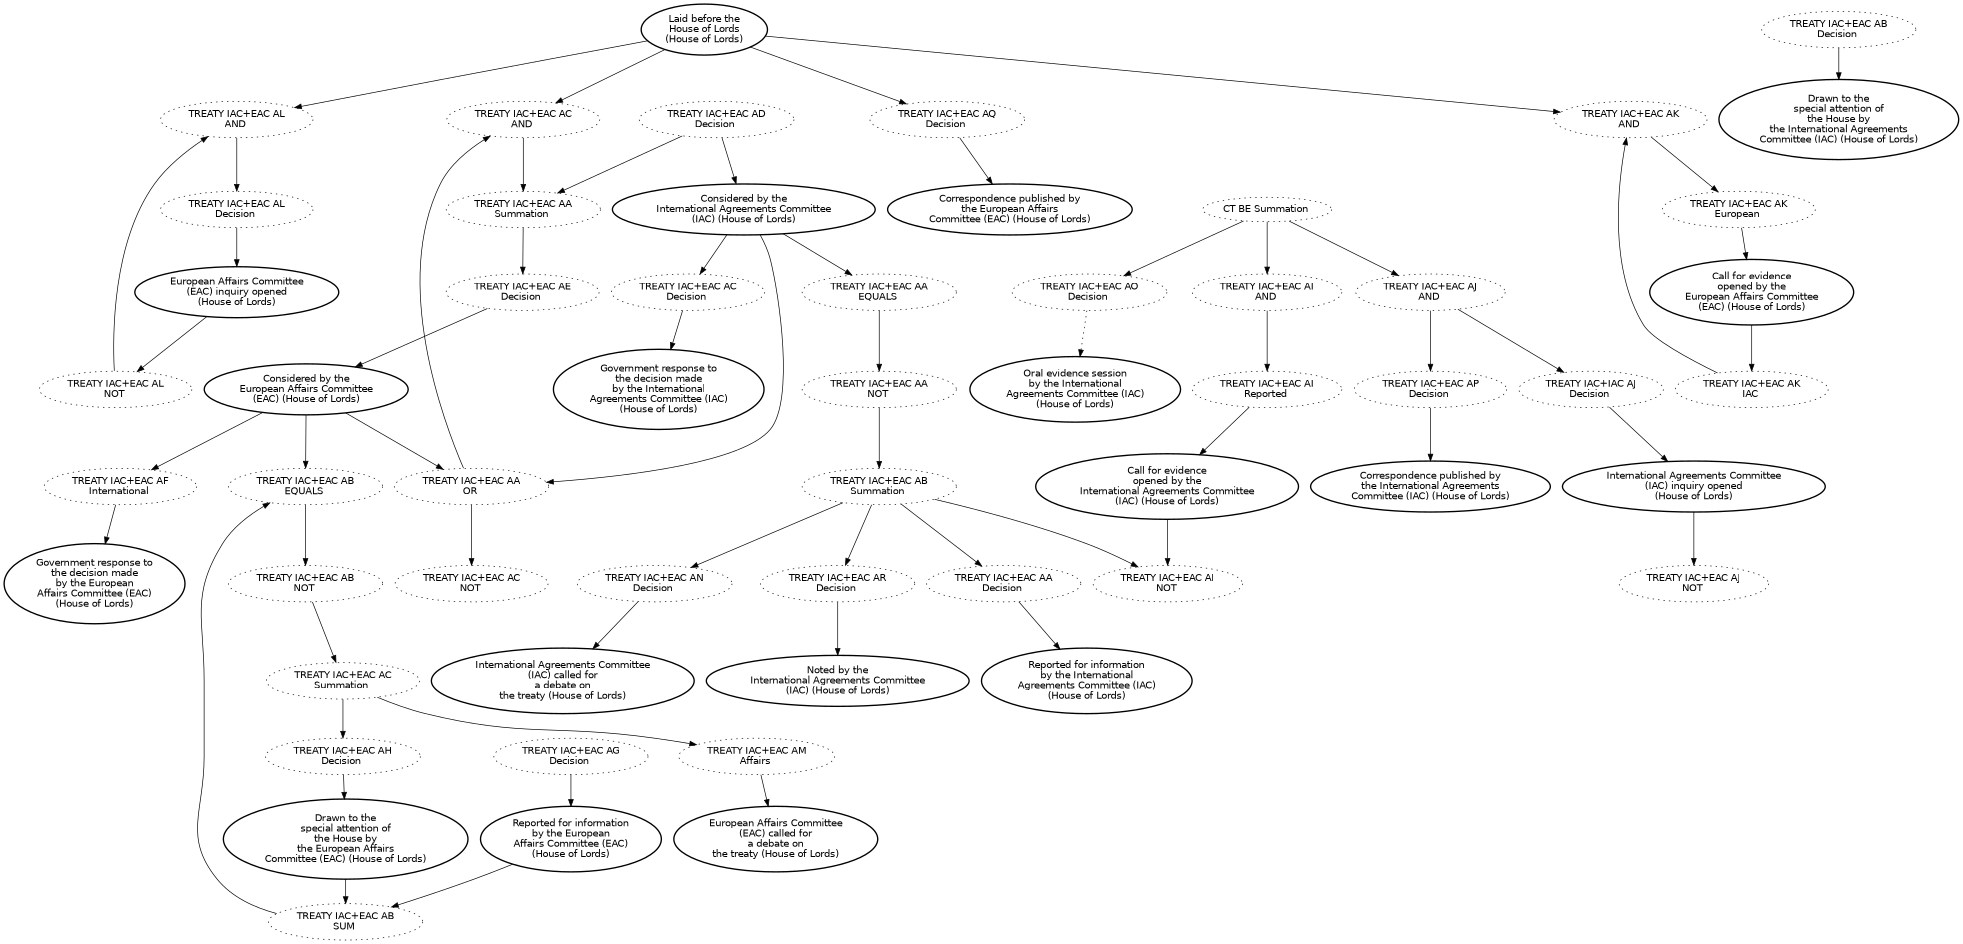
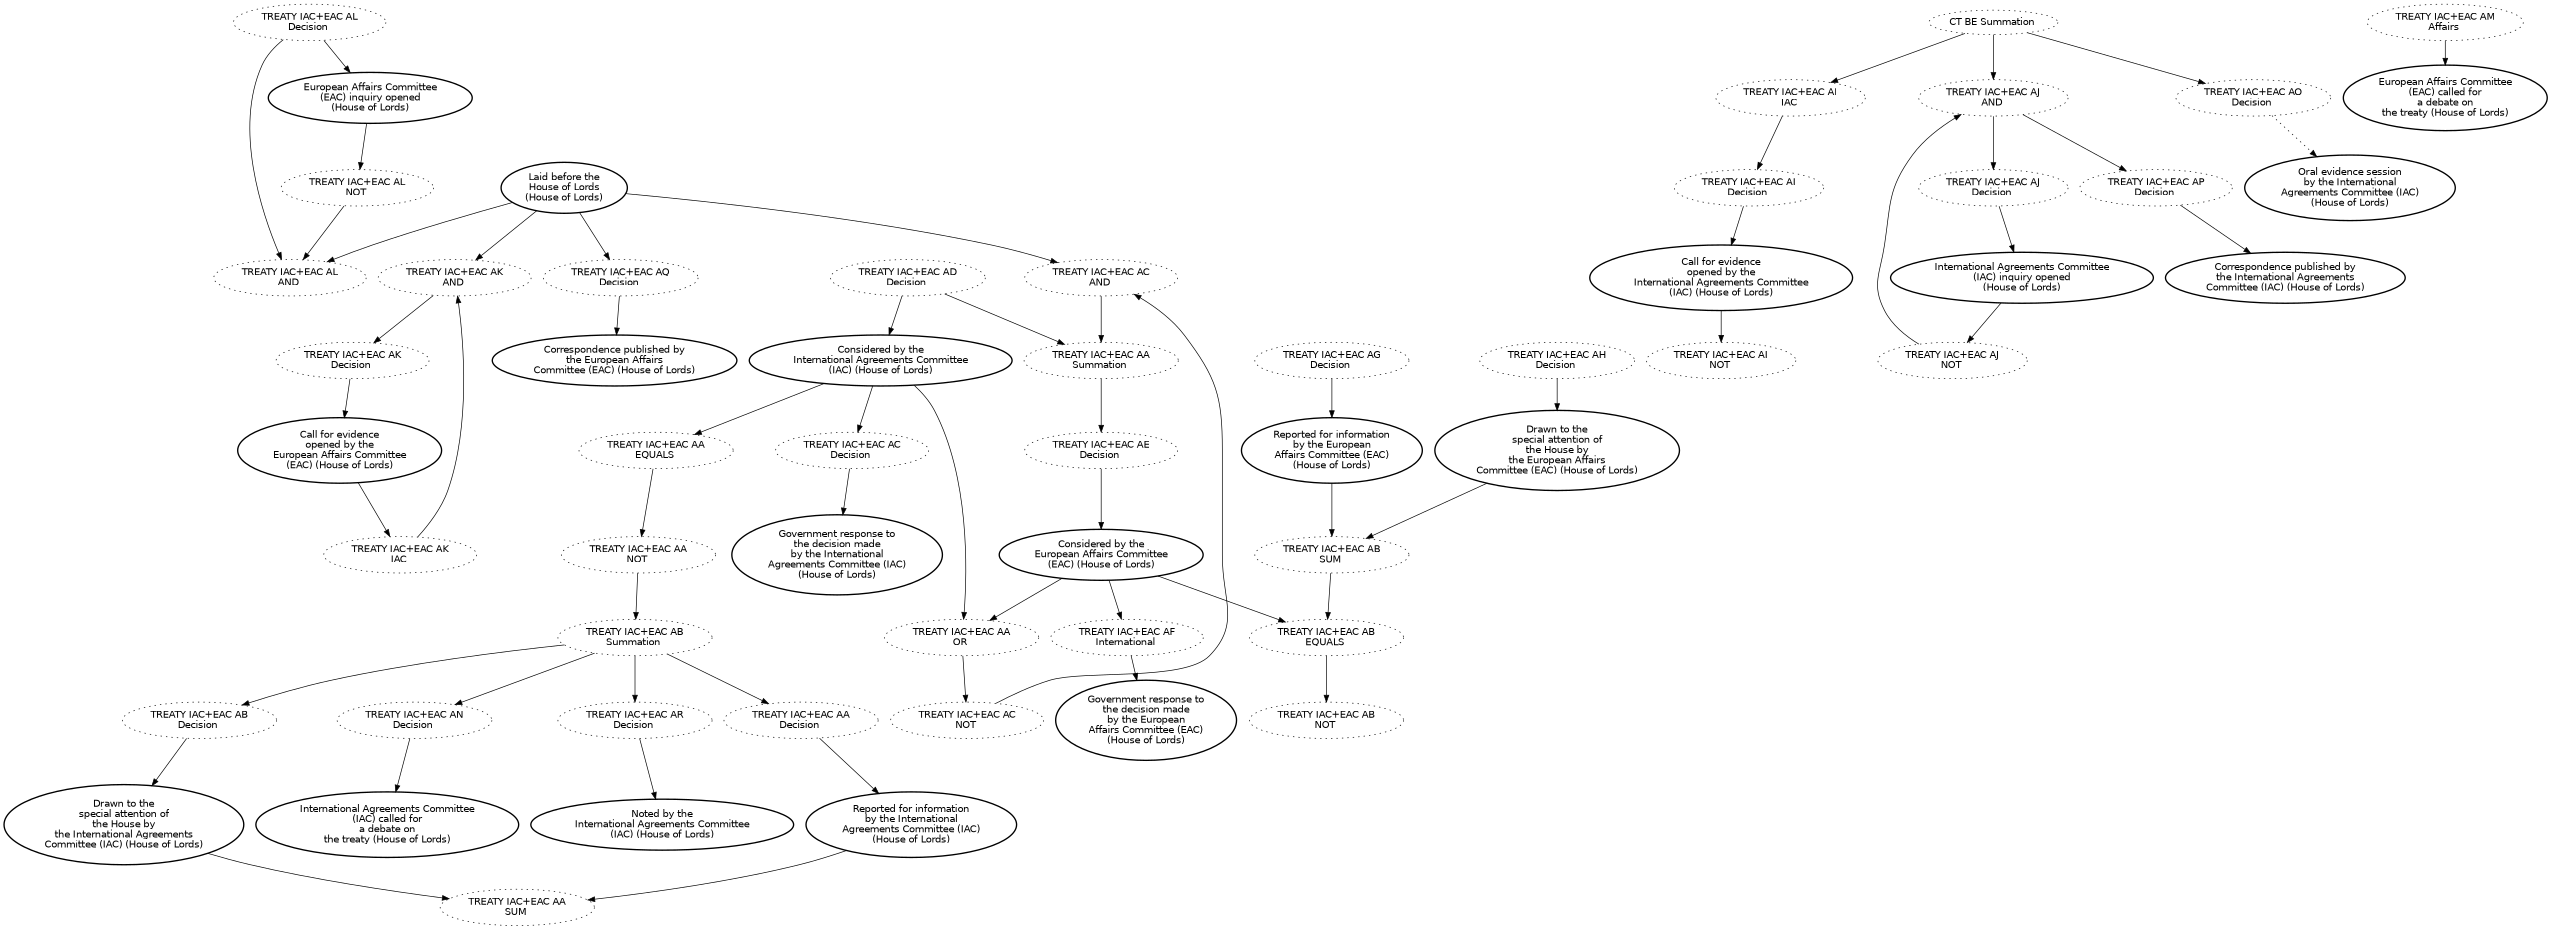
  digraph {
    fontname="DejaVu Sans"
    node [fontname="DejaVu Sans" style=dotted]
    edge [color=black fontname="DejaVu Sans" style=solid]
    n1 [label="Laid before the\nHouse of Lords\n(House of Lords)" style=bold]
    n2 [label="TREATY IAC+EAC AK\nAND "]
    n3 [label="TREATY IAC+EAC AL\nAND "]
    n4 [label="TREATY IAC+EAC AC\nAND "]
    n5 [label="TREATY IAC+EAC AQ\nDecision "]
-   n6 [label="TREATY IAC+EAC AK\nEuropean "]
+   n6 [label="TREATY IAC+EAC AK\nDecision "]
    n7 [label="TREATY IAC+EAC AL\nDecision "]
    n8 [label="TREATY IAC+EAC AA\nSummation "]
    n9 [label="Correspondence published by\nthe European Affairs\nCommittee (EAC) (House of Lords)" style=bold]
    n10 [label="Call for evidence\nopened by the\nEuropean Affairs Committee\n(EAC) (House of Lords)" style=bold]
    n11 [label="European Affairs Committee\n(EAC) inquiry opened\n(House of Lords)" style=bold]
    n12 [label="TREATY IAC+EAC AE\nDecision "]
    n13 [label="Considered by the\nInternational Agreements Committee\n(IAC) (House of Lords)" style=bold]
    n14 [label="TREATY IAC+EAC AC\nDecision "]
    n15 [label="TREATY IAC+EAC AA\nOR "]
    n16 [label="TREATY IAC+EAC AA\nEQUALS "]
    n17 [label="Government response to\nthe decision made\nby the International\nAgreements Committee (IAC)\n(House of Lords)" style=bold]
    n18 [label="TREATY IAC+EAC AC\nNOT "]
    n19 [label="TREATY IAC+EAC AA\nNOT "]
    n20 [label="TREATY IAC+EAC AB\nSummation "]
    n21 [label="Call for evidence\nopened by the\nInternational Agreements Committee\n(IAC) (House of Lords)" style=bold]
    n22 [label="TREATY IAC+EAC AI\nNOT "]
-   n23 [label="TREATY IAC+EAC AI\nAND "]
-   n24 [label="TREATY IAC+EAC AI\nReported "]
+   n23 [label="TREATY IAC+EAC AI\nIAC "]
+   n24 [label="TREATY IAC+EAC AI\nDecision "]
    n25 [label="International Agreements Committee\n(IAC) inquiry opened\n(House of Lords)" style=bold]
    n26 [label="TREATY IAC+EAC AJ\nNOT "]
    n27 [label="TREATY IAC+EAC AJ\nAND "]
-   n28 [label="TREATY IAC+IAC AJ\nDecision "]
+   n28 [label="TREATY IAC+EAC AJ\nDecision "]
    n29 [label="TREATY IAC+EAC AP\nDecision "]
    n30 [label="Reported for information\nby the International\nAgreements Committee (IAC)\n(House of Lords)" style=bold]
+   n31 [label="TREATY IAC+EAC AA\nSUM "]
    n32 [label="Drawn to the\nspecial attention of\nthe House by\nthe International Agreements\nCommittee (IAC) (House of Lords)" style=bold]
    n33 [label="TREATY IAC+EAC AA\nDecision "]
    n34 [label="TREATY IAC+EAC AB\nDecision "]
    n35 [label="TREATY IAC+EAC AN\nDecision "]
    n36 [label="TREATY IAC+EAC AR\nDecision "]
    n37 [label="International Agreements Committee\n(IAC) called for\na debate on\nthe treaty (House of Lords)" style=bold]
    n38 [label="Noted by the\nInternational Agreements Committee\n(IAC) (House of Lords)" style=bold]
    n39 [label="TREATY IAC+EAC AB\nNOT "]
-   n40 [label="TREATY IAC+EAC AC\nSummation "]
    n41 [label="TREATY IAC+EAC AH\nDecision "]
    n42 [label="TREATY IAC+EAC AM\nAffairs "]
    n43 [label="TREATY IAC+EAC AG\nDecision "]
    n44 [label="Reported for information\nby the European\nAffairs Committee (EAC)\n(House of Lords)" style=bold]
    n45 [label="Drawn to the\nspecial attention of\nthe House by\nthe European Affairs\nCommittee (EAC) (House of Lords)" style=bold]
    n46 [label="European Affairs Committee\n(EAC) called for\na debate on\nthe treaty (House of Lords)" style=bold]
    n47 [label="TREATY IAC+EAC AD\nDecision "]
    n48 [label="Considered by the\nEuropean Affairs Committee\n(EAC) (House of Lords)" style=bold]
    n49 [label="TREATY IAC+EAC AF\nInternational "]
    n50 [label="TREATY IAC+EAC AB\nEQUALS "]
    n51 [label="Government response to\nthe decision made\nby the European\nAffairs Committee (EAC)\n(House of Lords)" style=bold]
    n52 [label="TREATY IAC+EAC AB\nSUM "]
    n53 [label="TREATY IAC+EAC AK\nIAC "]
    n54 [label="TREATY IAC+EAC AL\nNOT "]
    n55 [label="CT BE Summation "]
    n56 [label="TREATY IAC+EAC AO\nDecision "]
    n57 [label="Oral evidence session\nby the International\nAgreements Committee (IAC)\n(House of Lords)" style=bold]
    n58 [label="Correspondence published by\nthe International Agreements\nCommittee (IAC) (House of Lords)" style=bold]
    n1 -> n2
    n1 -> n3
    n1 -> n4
    n1 -> n5
    n2 -> n6
-   n3 -> n7
+   n7 -> n3
    n4 -> n8
    n5 -> n9
    n6 -> n10
    n7 -> n11
    n8 -> n12
    n10 -> n53
    n11 -> n54
    n12 -> n48
    n13 -> n14
    n13 -> n15
    n13 -> n16
    n14 -> n17
    n15 -> n18
    n16 -> n19
-   n15 -> n4
+   n18 -> n4
    n19 -> n20
    n20 -> n33
-   n20 -> n22
+   n20 -> n34
    n20 -> n35
    n20 -> n36
    n21 -> n22
    n23 -> n24
    n24 -> n21
    n25 -> n26
+   n26 -> n27
    n27 -> n28
    n27 -> n29
    n28 -> n25
    n29 -> n58
+   n30 -> n31
+   n32 -> n31
    n33 -> n30
    n34 -> n32
    n35 -> n37
    n36 -> n38
-   n39 -> n40
-   n40 -> n41
-   n40 -> n42
    n41 -> n45
    n42 -> n46
    n43 -> n44
    n44 -> n52
    n45 -> n52
    n47 -> n8
    n47 -> n13
    n48 -> n15
    n48 -> n49
    n48 -> n50
    n49 -> n51
    n50 -> n39
    n52 -> n50
    n53 -> n2
    n54 -> n3
    n55 -> n23
    n55 -> n27
    n55 -> n56
    n56 -> n57 [style=dotted]
  }
